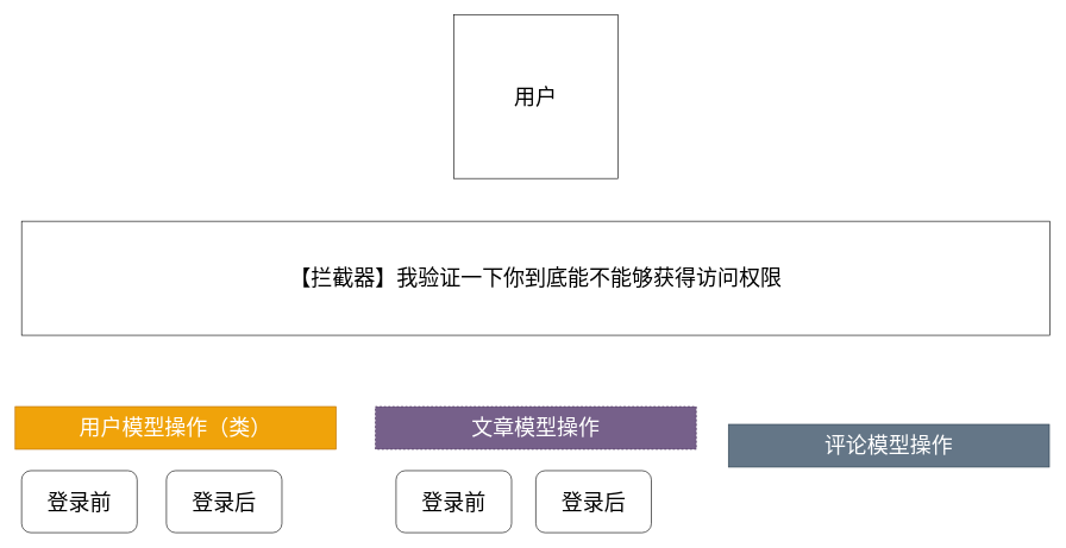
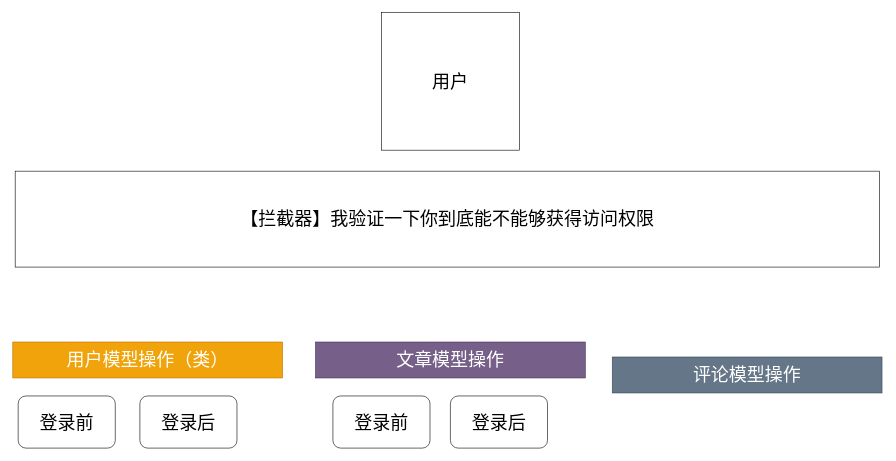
  <mxCell id="0" />
  <mxCell id="1" parent="0" />
  <mxCell id="2" value="&lt;font style=&quot;font-size: 30px&quot;&gt;用户模型操作（类）&lt;/font&gt;" style="rounded=0;whiteSpace=wrap;html=1;fillColor=#f0a30a;strokeColor=#BD7000;fontColor=#ffffff;" parent="1" vertex="1"><mxGeometry x="20" y="570" width="450" height="60" as="geometry" /></mxCell>
- <mxCell id="3" value="&lt;font style=&quot;font-size: 30px&quot;&gt;文章模型操作&lt;/font&gt;" style="rounded=0;whiteSpace=wrap;html=1;fillColor=#76608a;strokeColor=#432D57;fontColor=#ffffff;dashed=1;" parent="1" vertex="1"><mxGeometry x="525" y="570" width="450" height="60" as="geometry" /></mxCell>
+ <mxCell id="3" value="&lt;font style=&quot;font-size: 30px&quot;&gt;文章模型操作&lt;/font&gt;" style="rounded=0;whiteSpace=wrap;html=1;fillColor=#76608a;strokeColor=#432D57;fontColor=#ffffff;" parent="1" vertex="1"><mxGeometry x="525" y="570" width="450" height="60" as="geometry" /></mxCell>
  <mxCell id="4" value="&lt;font style=&quot;font-size: 30px&quot;&gt;评论模型操作&lt;/font&gt;" style="rounded=0;whiteSpace=wrap;html=1;fillColor=#647687;strokeColor=#314354;fontColor=#ffffff;" parent="1" vertex="1"><mxGeometry x="1020" y="595" width="450" height="60" as="geometry" /></mxCell>
  <mxCell id="5" value="&lt;font style=&quot;font-size: 30px&quot;&gt;用户&lt;/font&gt;" style="whiteSpace=wrap;html=1;aspect=fixed;rounded=0;" parent="1" vertex="1"><mxGeometry x="635" y="20" width="230" height="230" as="geometry" /></mxCell>
- <mxCell id="6" value="&lt;font style=&quot;font-size: 30px&quot;&gt;【拦截器】我验证一下你到底能不能够获得访问权限&lt;/font&gt;" style="rounded=0;whiteSpace=wrap;html=1;" parent="1" vertex="1"><mxGeometry x="29" y="310" width="1442" height="160" as="geometry" /></mxCell>
+ <mxCell id="6" value="&lt;font style=&quot;font-size: 30px&quot;&gt;【拦截器】我验证一下你到底能不能够获得访问权限&lt;/font&gt;" style="rounded=0;whiteSpace=wrap;html=1;" parent="1" vertex="1"><mxGeometry x="24" y="285" width="1442" height="160" as="geometry" /></mxCell>
  <mxCell id="7" value="&lt;font style=&quot;font-size: 30px&quot;&gt;登录前&lt;/font&gt;" style="rounded=1;whiteSpace=wrap;html=1;" parent="1" vertex="1"><mxGeometry x="29" y="660" width="162" height="87" as="geometry" /></mxCell>
  <mxCell id="8" value="&lt;font style=&quot;font-size: 30px&quot;&gt;登录后&lt;/font&gt;" style="rounded=1;whiteSpace=wrap;html=1;" parent="1" vertex="1"><mxGeometry x="232" y="660" width="162" height="87" as="geometry" /></mxCell>
  <mxCell id="9" value="&lt;font style=&quot;font-size: 30px&quot;&gt;登录前&lt;/font&gt;" style="rounded=1;whiteSpace=wrap;html=1;" parent="1" vertex="1"><mxGeometry x="554" y="660" width="162" height="87" as="geometry" /></mxCell>
  <mxCell id="10" value="&lt;font style=&quot;font-size: 30px&quot;&gt;登录后&lt;/font&gt;" style="rounded=1;whiteSpace=wrap;html=1;" parent="1" vertex="1"><mxGeometry x="750" y="660" width="162" height="87" as="geometry" /></mxCell>
